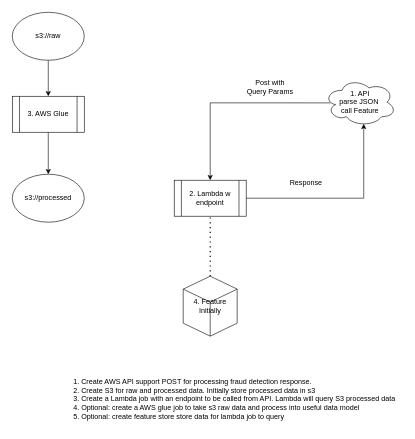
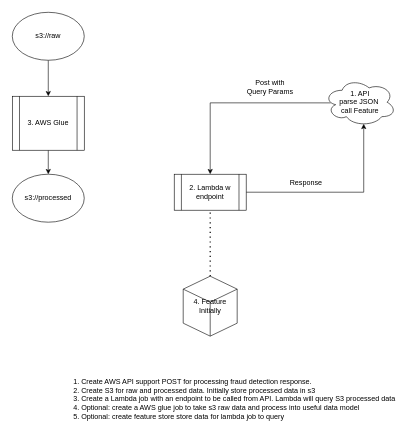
  <mxCell id="0" />
  <mxCell id="1" parent="0" />
  <mxCell id="2" style="edgeStyle=orthogonalEdgeStyle;rounded=0;orthogonalLoop=1;jettySize=auto;html=1;entryX=0.5;entryY=0;entryDx=0;entryDy=0;exitX=0.092;exitY=0.513;exitDx=0;exitDy=0;exitPerimeter=0;" edge="1" parent="1" source="3" target="5"><mxGeometry relative="1" as="geometry" /></mxCell>
  <mxCell id="3" value="1. API&lt;br&gt;parse JSON&amp;nbsp;&lt;br&gt;call Feature" style="ellipse;shape=cloud;whiteSpace=wrap;html=1;" vertex="1" parent="1"><mxGeometry x="540" y="130" width="120" height="80" as="geometry" /></mxCell>
  <mxCell id="4" style="edgeStyle=orthogonalEdgeStyle;rounded=0;orthogonalLoop=1;jettySize=auto;html=1;entryX=0.55;entryY=0.95;entryDx=0;entryDy=0;entryPerimeter=0;" edge="1" parent="1" source="5" target="3"><mxGeometry relative="1" as="geometry" /></mxCell>
- <mxCell id="5" value="2. Lambda w endpoint" style="shape=process;whiteSpace=wrap;html=1;backgroundOutline=1;" vertex="1" parent="1"><mxGeometry x="290" y="300" width="120" height="60" as="geometry" /></mxCell>
+ <mxCell id="5" value="2. Lambda w endpoint" style="shape=process;whiteSpace=wrap;html=1;backgroundOutline=1;" vertex="1" parent="1"><mxGeometry x="290" y="290" width="120" height="60" as="geometry" /></mxCell>
  <mxCell id="6" style="edgeStyle=orthogonalEdgeStyle;rounded=0;orthogonalLoop=1;jettySize=auto;html=1;" edge="1" parent="1" source="7" target="10"><mxGeometry relative="1" as="geometry" /></mxCell>
- <mxCell id="7" value="3. AWS Glue" style="shape=process;whiteSpace=wrap;html=1;backgroundOutline=1;" vertex="1" parent="1"><mxGeometry x="20" y="160" width="120" height="60" as="geometry" /></mxCell>
+ <mxCell id="7" value="3. AWS Glue" style="shape=process;whiteSpace=wrap;html=1;backgroundOutline=1;" vertex="1" parent="1"><mxGeometry x="20" y="160" width="120" height="90" as="geometry" /></mxCell>
  <mxCell id="8" style="edgeStyle=orthogonalEdgeStyle;rounded=0;orthogonalLoop=1;jettySize=auto;html=1;" edge="1" parent="1" source="9" target="7"><mxGeometry relative="1" as="geometry" /></mxCell>
  <mxCell id="9" value="s3://raw" style="ellipse;whiteSpace=wrap;html=1;" vertex="1" parent="1"><mxGeometry x="20" y="20" width="120" height="80" as="geometry" /></mxCell>
  <mxCell id="10" value="s3://processed" style="ellipse;whiteSpace=wrap;html=1;" vertex="1" parent="1"><mxGeometry x="20" y="290" width="120" height="80" as="geometry" /></mxCell>
  <mxCell id="11" value="Post with Query Params" style="text;html=1;strokeColor=none;fillColor=none;align=center;verticalAlign=middle;whiteSpace=wrap;rounded=0;" vertex="1" parent="1"><mxGeometry x="410" y="130" width="80" height="30" as="geometry" /></mxCell>
  <mxCell id="12" value="Response" style="text;html=1;strokeColor=none;fillColor=none;align=center;verticalAlign=middle;whiteSpace=wrap;rounded=0;" vertex="1" parent="1"><mxGeometry x="480" y="290" width="60" height="30" as="geometry" /></mxCell>
  <mxCell id="13" value="4. Feature Initially" style="html=1;whiteSpace=wrap;shape=isoCube2;backgroundOutline=1;isoAngle=15;" vertex="1" parent="1"><mxGeometry x="305" y="460" width="90" height="100" as="geometry" /></mxCell>
  <mxCell id="14" value="" style="endArrow=none;dashed=1;html=1;dashPattern=1 3;strokeWidth=2;rounded=0;entryX=0.5;entryY=1;entryDx=0;entryDy=0;" edge="1" parent="1" source="13" target="5"><mxGeometry width="50" height="50" relative="1" as="geometry"><mxPoint x="305" y="410" as="sourcePoint" /><mxPoint x="350" y="370" as="targetPoint" /></mxGeometry></mxCell>
  <mxCell id="15" value="1. Create AWS API support POST for processing fraud detection response.&lt;br&gt;2. Create S3 for raw and processed data. Initially store processed data in s3&lt;br&gt;3. Create a Lambda job with an endpoint to be called from API. Lambda will query S3 processed data&lt;br&gt;4. Optional: create a AWS glue job to take s3 raw data and process into useful data model&lt;br&gt;5. Optional: create feature store store data for lambda job to query" style="text;html=1;strokeColor=none;fillColor=none;align=left;verticalAlign=middle;whiteSpace=wrap;rounded=0;" vertex="1" parent="1"><mxGeometry x="120" y="620" width="550" height="90" as="geometry" /></mxCell>
